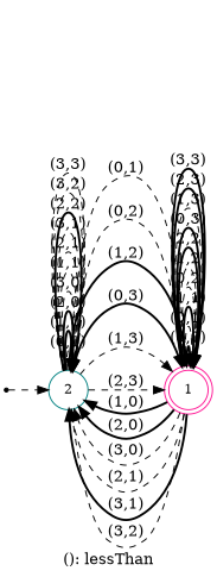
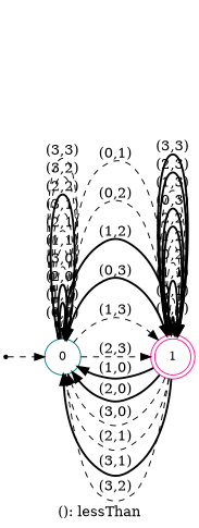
  digraph {
    label="(): lessThan"
    rankdir=LR
    node [fontsize=12]
    edge [style=dashed]
-   n1 [label=2 shape=circle color=teal]
+   n1 [label=0 shape=circle color=teal]
    n2 [label=1 shape=doublecircle color=deeppink]
    n3 [label=1 shape=point color=black]
    n1 -> n1 [label="(0,0)"]
    n1 -> n1 [label="(1,0)" style=bold]
    n1 -> n1 [label="(2,0)" style=bold]
    n1 -> n1 [label="(3,0)"]
    n1 -> n1 [label="(1,1)"]
    n1 -> n1 [label="(2,1)"]
    n1 -> n1 [label="(3,1)"]
    n1 -> n1 [label="(2,2)" style=bold]
    n1 -> n1 [label="(3,2)"]
    n1 -> n1 [label="(3,3)"]
    n1 -> n2 [label="(0,1)"]
    n1 -> n2 [label="(0,2)"]
    n1 -> n2 [label="(1,2)" style=bold]
    n1 -> n2 [label="(0,3)" style=bold]
    n1 -> n2 [label="(1,3)"]
    n1 -> n2 [label="(2,3)"]
    n2 -> n1 [label="(1,0)" style=bold]
    n2 -> n1 [label="(2,0)" style=bold]
    n2 -> n1 [label="(3,0)"]
    n2 -> n1 [label="(2,1)"]
    n2 -> n1 [label="(3,1)" style=bold]
    n2 -> n1 [label="(3,2)"]
    n2 -> n2 [label="(0,0)" style=bold]
    n2 -> n2 [label="(0,1)"]
    n2 -> n2 [label="(1,1)" style=bold]
    n2 -> n2 [label="(0,2)"]
    n2 -> n2 [label="(1,2)"]
    n2 -> n2 [label="(2,2)" style=bold]
    n2 -> n2 [label="(0,3)" style=bold]
    n2 -> n2 [label="(1,3)"]
    n2 -> n2 [label="(2,3)" style=bold]
    n2 -> n2 [label="(3,3)" style=bold]
    n3 -> n1
  }
